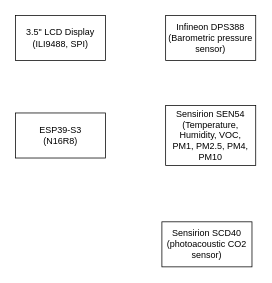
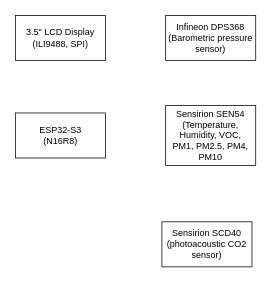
  <mxCell id="0" />
  <mxCell id="1" parent="0" />
- <mxCell id="2" value="ESP39-S3&lt;div&gt;(N16R8)&lt;/div&gt;" style="rounded=0;whiteSpace=wrap;html=1;" vertex="1" parent="1"><mxGeometry x="20" y="150" width="120" height="60" as="geometry" /></mxCell>
+ <mxCell id="2" value="ESP32-S3&lt;div&gt;(N16R8)&lt;/div&gt;" style="rounded=0;whiteSpace=wrap;html=1;" vertex="1" parent="1"><mxGeometry x="20" y="150" width="120" height="60" as="geometry" /></mxCell>
  <mxCell id="3" value="Sensirion SEN54&lt;div&gt;(Temperature, Humidity, VOC,&lt;/div&gt;&lt;div&gt;PM1, PM2.5, PM4, PM10&lt;/div&gt;" style="rounded=0;whiteSpace=wrap;html=1;" vertex="1" parent="1"><mxGeometry x="220" y="140" width="120" height="80" as="geometry" /></mxCell>
  <mxCell id="4" value="3.5&quot; LCD Display&lt;div&gt;(ILI9488, SPI)&lt;/div&gt;" style="rounded=0;whiteSpace=wrap;html=1;" vertex="1" parent="1"><mxGeometry x="20" y="20" width="120" height="60" as="geometry" /></mxCell>
- <mxCell id="5" value="&lt;div&gt;Infineon DPS388&lt;br&gt;&lt;/div&gt;(Barometric pressure sensor)" style="rounded=0;whiteSpace=wrap;html=1;" vertex="1" parent="1"><mxGeometry x="220" y="20" width="120" height="60" as="geometry" /></mxCell>
+ <mxCell id="5" value="&lt;div&gt;Infineon DPS368&lt;br&gt;&lt;/div&gt;(Barometric pressure sensor)" style="rounded=0;whiteSpace=wrap;html=1;" vertex="1" parent="1"><mxGeometry x="220" y="20" width="120" height="60" as="geometry" /></mxCell>
  <mxCell id="6" value="Sensirion SCD40&lt;div&gt;(photoacoustic CO2 sensor)&lt;/div&gt;" style="rounded=0;whiteSpace=wrap;html=1;" vertex="1" parent="1"><mxGeometry x="215" y="295" width="120" height="60" as="geometry" /></mxCell>
